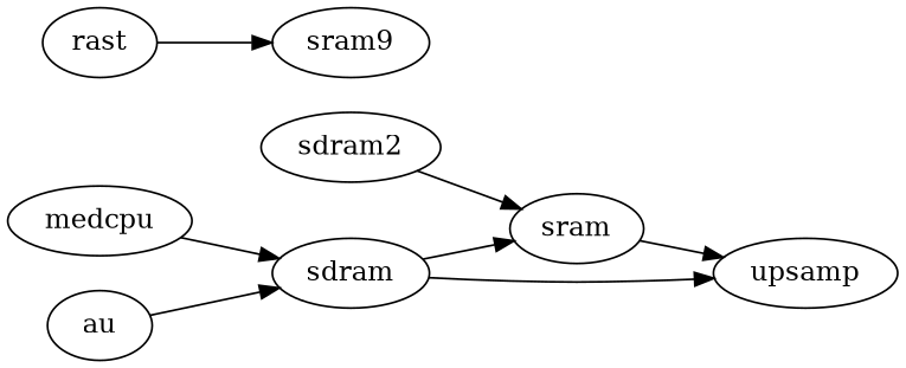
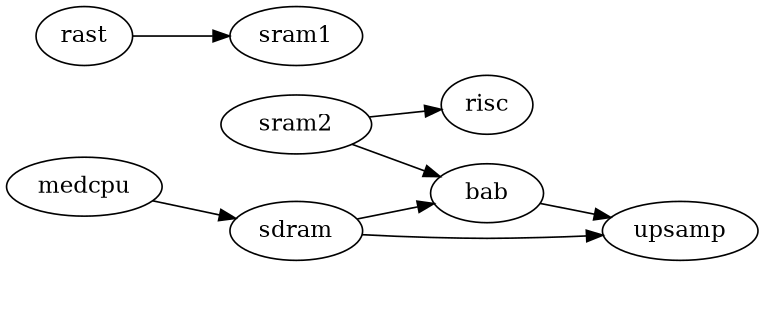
  strict digraph {
    rankdir=LR
    sdram
    upsamp
-   bab [label=sram]
+   bab
    medcpu
-   sram2 [label=sdram2]
+   sram2
+   risc
    rast
-   sram1 [label=sram9]
-   au
+   sram1
    sdram -> upsamp [volume=910.0]
    sdram -> bab [volume=32.0]
    bab -> upsamp [volume=670.0]
    medcpu -> sdram [volume=60.0]
    sram2 -> bab [volume=173.0]
+   sram2 -> risc [volume=500.0]
    rast -> sram1 [volume=40.0]
-   au -> sdram [volume=1.0]
  }
